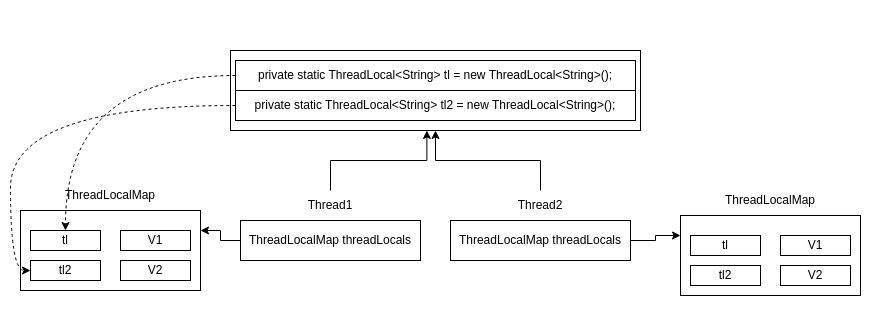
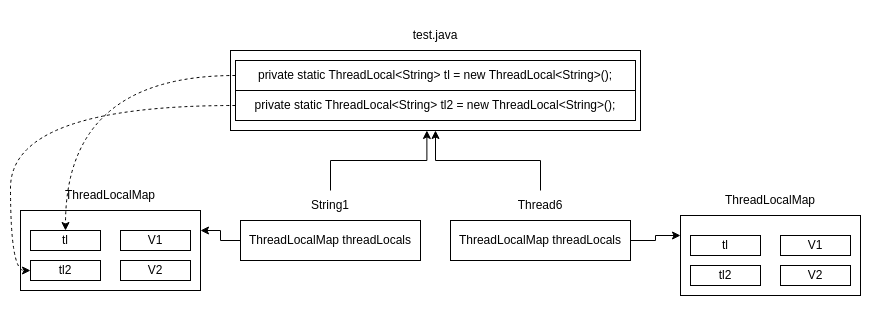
  <mxCell id="0" />
  <mxCell id="1" parent="0" />
  <mxCell id="2" value="" style="rounded=0;whiteSpace=wrap;html=1;" vertex="1" parent="1"><mxGeometry x="20" y="210" width="180" height="80" as="geometry" /></mxCell>
  <mxCell id="3" value="" style="rounded=0;whiteSpace=wrap;html=1;" vertex="1" parent="1"><mxGeometry x="230" y="50" width="410" height="80" as="geometry" /></mxCell>
  <mxCell id="4" style="edgeStyle=orthogonalEdgeStyle;rounded=0;orthogonalLoop=1;jettySize=auto;html=1;exitX=0;exitY=0.5;exitDx=0;exitDy=0;entryX=1;entryY=0.25;entryDx=0;entryDy=0;" edge="1" parent="1" source="5" target="2"><mxGeometry relative="1" as="geometry" /></mxCell>
  <mxCell id="5" value="ThreadLocalMap threadLocals" style="rounded=0;whiteSpace=wrap;html=1;" vertex="1" parent="1"><mxGeometry x="240" y="220" width="180" height="40" as="geometry" /></mxCell>
  <mxCell id="6" style="edgeStyle=orthogonalEdgeStyle;rounded=0;orthogonalLoop=1;jettySize=auto;html=1;exitX=0.5;exitY=0;exitDx=0;exitDy=0;entryX=0.479;entryY=1;entryDx=0;entryDy=0;entryPerimeter=0;" edge="1" parent="1" source="7" target="3"><mxGeometry relative="1" as="geometry" /></mxCell>
- <mxCell id="7" value="Thread1" style="text;html=1;strokeColor=none;fillColor=none;align=center;verticalAlign=middle;whiteSpace=wrap;rounded=0;" vertex="1" parent="1"><mxGeometry x="300" y="190" width="60" height="30" as="geometry" /></mxCell>
+ <mxCell id="7" value="String1" style="text;html=1;strokeColor=none;fillColor=none;align=center;verticalAlign=middle;whiteSpace=wrap;rounded=0;" vertex="1" parent="1"><mxGeometry x="300" y="190" width="60" height="30" as="geometry" /></mxCell>
+ <mxCell id="8" value="test.java" style="text;html=1;strokeColor=none;fillColor=none;align=center;verticalAlign=middle;whiteSpace=wrap;rounded=0;" vertex="1" parent="1"><mxGeometry x="405" y="20" width="60" height="30" as="geometry" /></mxCell>
  <mxCell id="9" value="tl" style="rounded=0;whiteSpace=wrap;html=1;" vertex="1" parent="1"><mxGeometry x="30" y="230" width="70" height="20" as="geometry" /></mxCell>
  <mxCell id="10" value="V1" style="rounded=0;whiteSpace=wrap;html=1;" vertex="1" parent="1"><mxGeometry x="120" y="230" width="70" height="20" as="geometry" /></mxCell>
  <mxCell id="11" value="tl2" style="rounded=0;whiteSpace=wrap;html=1;" vertex="1" parent="1"><mxGeometry x="30" y="260" width="70" height="20" as="geometry" /></mxCell>
  <mxCell id="12" value="V2" style="rounded=0;whiteSpace=wrap;html=1;" vertex="1" parent="1"><mxGeometry x="120" y="260" width="70" height="20" as="geometry" /></mxCell>
  <mxCell id="13" value="ThreadLocalMap" style="text;html=1;strokeColor=none;fillColor=none;align=center;verticalAlign=middle;whiteSpace=wrap;rounded=0;" vertex="1" parent="1"><mxGeometry x="55" y="180" width="110" height="30" as="geometry" /></mxCell>
  <mxCell id="14" value="" style="rounded=0;whiteSpace=wrap;html=1;" vertex="1" parent="1"><mxGeometry x="680" y="215" width="180" height="80" as="geometry" /></mxCell>
  <mxCell id="15" style="edgeStyle=orthogonalEdgeStyle;rounded=0;orthogonalLoop=1;jettySize=auto;html=1;exitX=1;exitY=0.5;exitDx=0;exitDy=0;entryX=0;entryY=0.25;entryDx=0;entryDy=0;" edge="1" parent="1" source="16" target="14"><mxGeometry relative="1" as="geometry" /></mxCell>
  <mxCell id="16" value="ThreadLocalMap threadLocals" style="rounded=0;whiteSpace=wrap;html=1;" vertex="1" parent="1"><mxGeometry x="450" y="220" width="180" height="40" as="geometry" /></mxCell>
  <mxCell id="17" style="edgeStyle=orthogonalEdgeStyle;rounded=0;orthogonalLoop=1;jettySize=auto;html=1;exitX=0.5;exitY=0;exitDx=0;exitDy=0;entryX=0.5;entryY=1;entryDx=0;entryDy=0;" edge="1" parent="1" source="18" target="3"><mxGeometry relative="1" as="geometry" /></mxCell>
- <mxCell id="18" value="Thread2" style="text;html=1;strokeColor=none;fillColor=none;align=center;verticalAlign=middle;whiteSpace=wrap;rounded=0;" vertex="1" parent="1"><mxGeometry x="510" y="190" width="60" height="30" as="geometry" /></mxCell>
+ <mxCell id="18" value="Thread6" style="text;html=1;strokeColor=none;fillColor=none;align=center;verticalAlign=middle;whiteSpace=wrap;rounded=0;" vertex="1" parent="1"><mxGeometry x="510" y="190" width="60" height="30" as="geometry" /></mxCell>
  <mxCell id="19" value="tl" style="rounded=0;whiteSpace=wrap;html=1;" vertex="1" parent="1"><mxGeometry x="690" y="235" width="70" height="20" as="geometry" /></mxCell>
  <mxCell id="20" value="V1" style="rounded=0;whiteSpace=wrap;html=1;" vertex="1" parent="1"><mxGeometry x="780" y="235" width="70" height="20" as="geometry" /></mxCell>
  <mxCell id="21" value="tl2" style="rounded=0;whiteSpace=wrap;html=1;" vertex="1" parent="1"><mxGeometry x="690" y="265" width="70" height="20" as="geometry" /></mxCell>
  <mxCell id="22" value="V2" style="rounded=0;whiteSpace=wrap;html=1;" vertex="1" parent="1"><mxGeometry x="780" y="265" width="70" height="20" as="geometry" /></mxCell>
  <mxCell id="23" value="ThreadLocalMap" style="text;html=1;strokeColor=none;fillColor=none;align=center;verticalAlign=middle;whiteSpace=wrap;rounded=0;" vertex="1" parent="1"><mxGeometry x="715" y="185" width="110" height="30" as="geometry" /></mxCell>
  <mxCell id="24" style="edgeStyle=orthogonalEdgeStyle;rounded=0;orthogonalLoop=1;jettySize=auto;html=1;exitX=0;exitY=0.5;exitDx=0;exitDy=0;entryX=0.5;entryY=0;entryDx=0;entryDy=0;curved=1;dashed=1;" edge="1" parent="1" source="25" target="9"><mxGeometry relative="1" as="geometry" /></mxCell>
  <mxCell id="25" value="private static ThreadLocal&amp;lt;String&amp;gt; tl = new ThreadLocal&amp;lt;String&amp;gt;();" style="rounded=0;whiteSpace=wrap;html=1;" vertex="1" parent="1"><mxGeometry x="235" y="60" width="400" height="30" as="geometry" /></mxCell>
  <mxCell id="26" style="edgeStyle=orthogonalEdgeStyle;rounded=0;orthogonalLoop=1;jettySize=auto;html=1;exitX=0;exitY=0.5;exitDx=0;exitDy=0;entryX=0;entryY=0.5;entryDx=0;entryDy=0;curved=1;dashed=1;" edge="1" parent="1" source="27" target="11"><mxGeometry relative="1" as="geometry" /></mxCell>
  <mxCell id="27" value="private static ThreadLocal&amp;lt;String&amp;gt; tl2 = new ThreadLocal&amp;lt;String&amp;gt;();" style="rounded=0;whiteSpace=wrap;html=1;" vertex="1" parent="1"><mxGeometry x="235" y="90" width="400" height="30" as="geometry" /></mxCell>
